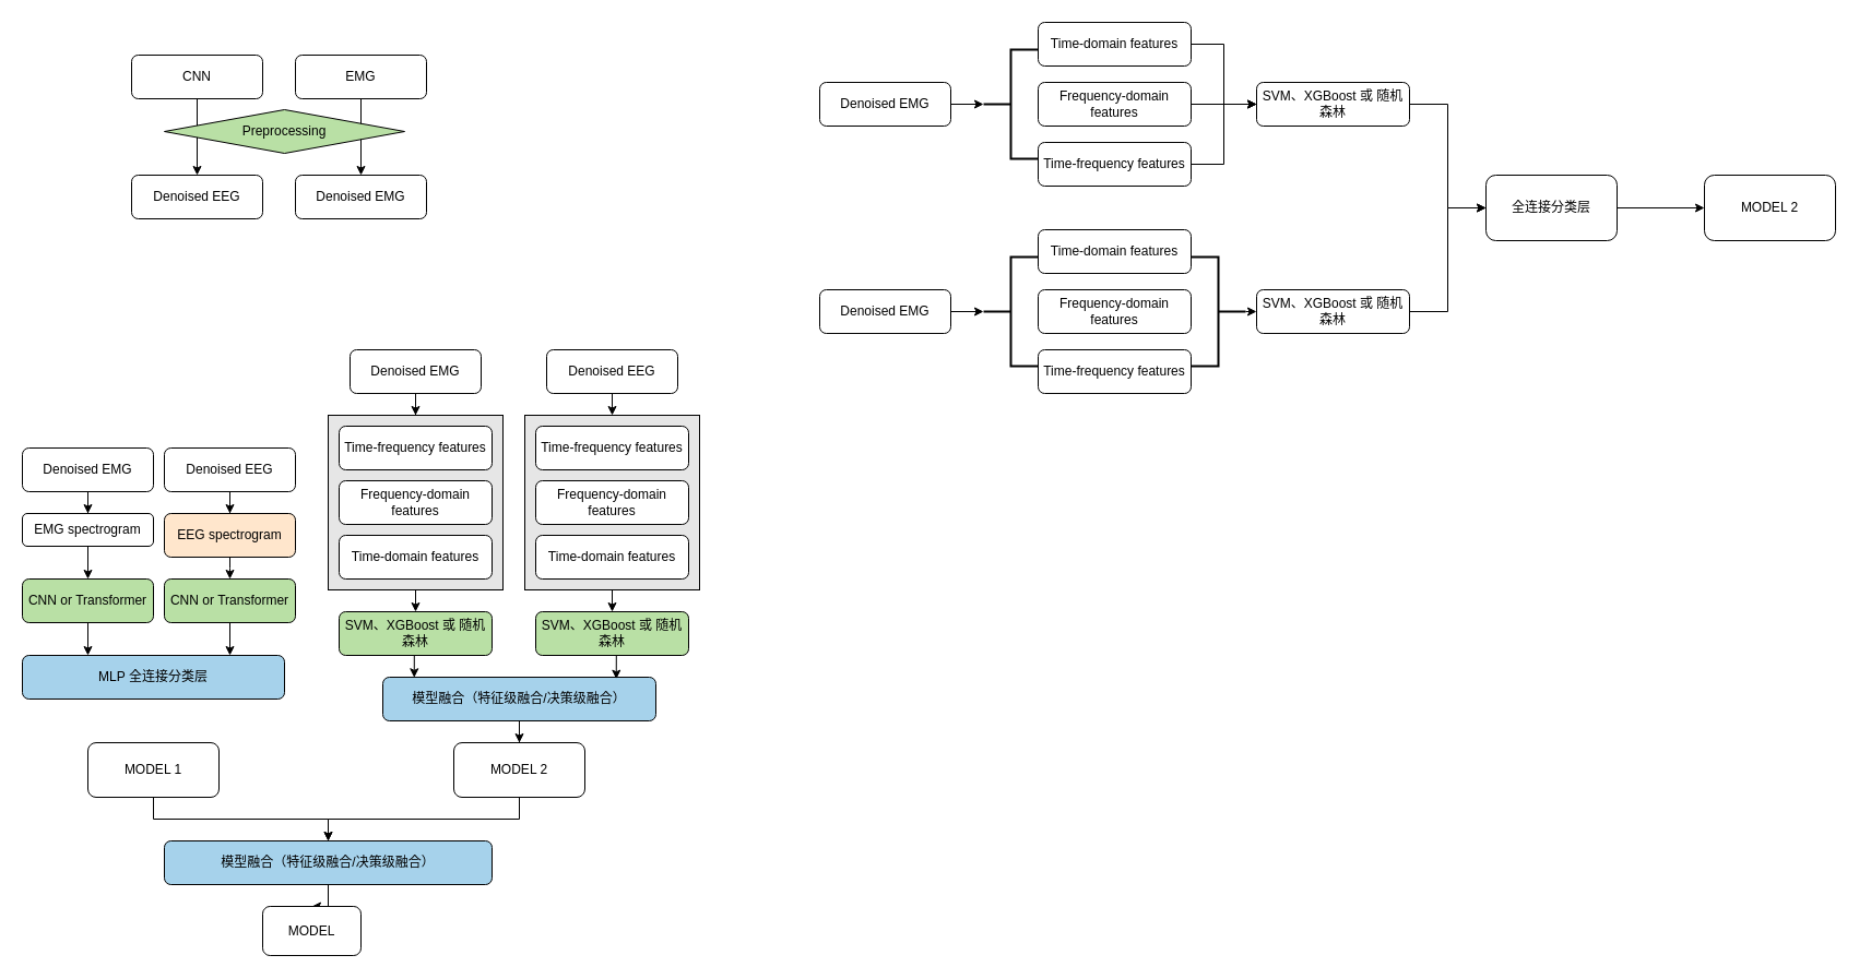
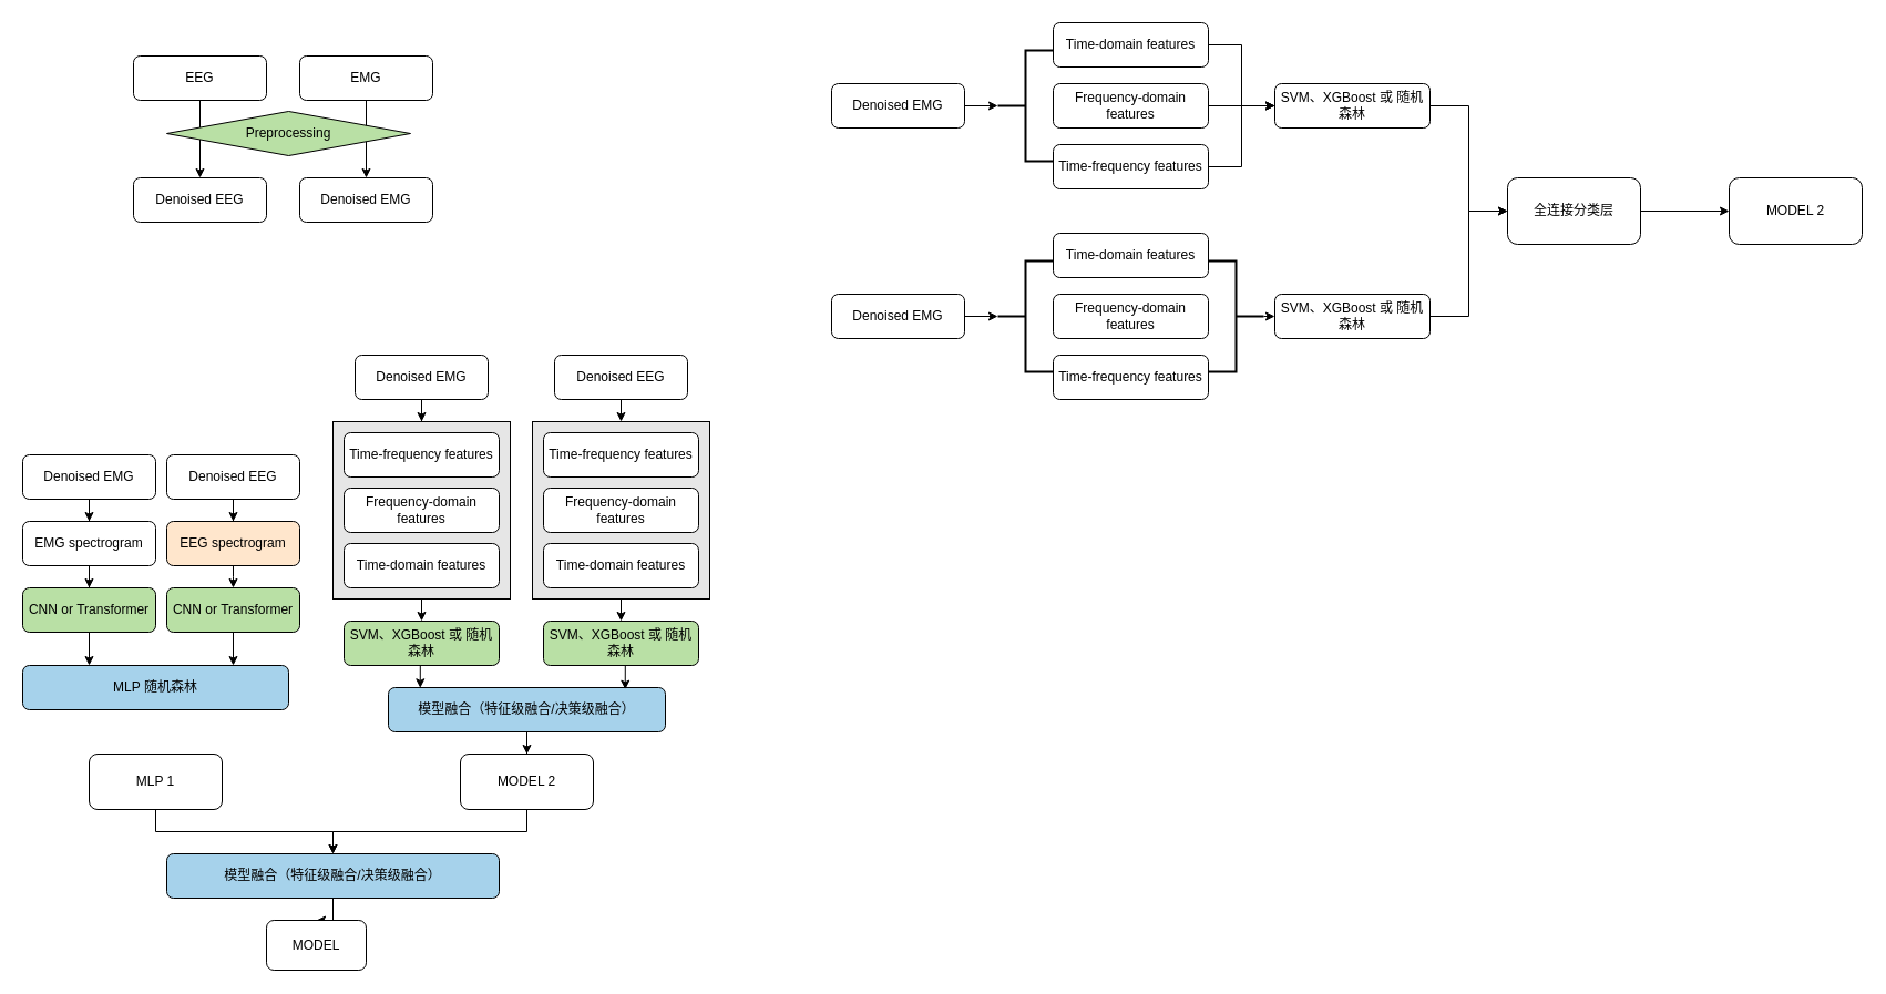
  <mxCell id="0" />
  <mxCell id="1" parent="0" />
  <mxCell id="2" style="edgeStyle=orthogonalEdgeStyle;rounded=0;orthogonalLoop=1;jettySize=auto;html=1;exitX=0.5;exitY=1;exitDx=0;exitDy=0;entryX=0.5;entryY=0;entryDx=0;entryDy=0;" edge="1" parent="1" source="3" target="38"><mxGeometry relative="1" as="geometry" /></mxCell>
  <mxCell id="3" value="" style="whiteSpace=wrap;html=1;aspect=fixed;movable=1;resizable=1;rotatable=1;deletable=1;editable=1;locked=0;connectable=1;fillColor=light-dark(#E6E6E6,var(--ge-dark-color, #121212));" vertex="1" parent="1"><mxGeometry x="300" y="380" width="160" height="160" as="geometry" /></mxCell>
- <mxCell id="4" value="CNN" style="rounded=1;whiteSpace=wrap;html=1;fontSize=12;glass=0;strokeWidth=1;shadow=0;" parent="1" vertex="1"><mxGeometry x="120" y="50" width="120" height="40" as="geometry" /></mxCell>
+ <mxCell id="4" value="EEG" style="rounded=1;whiteSpace=wrap;html=1;fontSize=12;glass=0;strokeWidth=1;shadow=0;" parent="1" vertex="1"><mxGeometry x="120" y="50" width="120" height="40" as="geometry" /></mxCell>
  <mxCell id="5" style="edgeStyle=orthogonalEdgeStyle;rounded=0;orthogonalLoop=1;jettySize=auto;html=1;" edge="1" parent="1" source="4" target="9"><mxGeometry relative="1" as="geometry" /></mxCell>
  <mxCell id="6" value="Denoised EMG" style="rounded=1;whiteSpace=wrap;html=1;fontSize=12;glass=0;strokeWidth=1;shadow=0;" parent="1" vertex="1"><mxGeometry x="270" y="160" width="120" height="40" as="geometry" /></mxCell>
  <mxCell id="7" value="" style="edgeStyle=orthogonalEdgeStyle;rounded=0;orthogonalLoop=1;jettySize=auto;html=1;" edge="1" parent="1" source="8" target="6"><mxGeometry relative="1" as="geometry" /></mxCell>
  <mxCell id="8" value="EMG" style="rounded=1;whiteSpace=wrap;html=1;fontSize=12;glass=0;strokeWidth=1;shadow=0;" vertex="1" parent="1"><mxGeometry x="270" y="50" width="120" height="40" as="geometry" /></mxCell>
  <mxCell id="9" value="Denoised EEG" style="rounded=1;whiteSpace=wrap;html=1;fontSize=12;glass=0;strokeWidth=1;shadow=0;" vertex="1" parent="1"><mxGeometry x="120" y="160" width="120" height="40" as="geometry" /></mxCell>
  <mxCell id="10" value="Denoised EMG" style="rounded=1;whiteSpace=wrap;html=1;fontSize=12;glass=0;strokeWidth=1;shadow=0;" vertex="1" parent="1"><mxGeometry x="750" y="265" width="120" height="40" as="geometry" /></mxCell>
  <mxCell id="11" value="Frequency-domain features" style="rounded=1;whiteSpace=wrap;html=1;fontSize=12;glass=0;strokeWidth=1;shadow=0;" vertex="1" parent="1"><mxGeometry x="950" y="265" width="140" height="40" as="geometry" /></mxCell>
  <mxCell id="12" value="Time-frequency features" style="rounded=1;whiteSpace=wrap;html=1;fontSize=12;glass=0;strokeWidth=1;shadow=0;" vertex="1" parent="1"><mxGeometry x="950" y="320" width="140" height="40" as="geometry" /></mxCell>
  <mxCell id="13" value="Time-domain features" style="rounded=1;whiteSpace=wrap;html=1;fontSize=12;glass=0;strokeWidth=1;shadow=0;" vertex="1" parent="1"><mxGeometry x="950" y="210" width="140" height="40" as="geometry" /></mxCell>
  <mxCell id="14" style="edgeStyle=orthogonalEdgeStyle;rounded=0;orthogonalLoop=1;jettySize=auto;html=1;" edge="1" parent="1" source="15" target="21"><mxGeometry relative="1" as="geometry" /></mxCell>
  <mxCell id="15" value="Denoised EMG" style="rounded=1;whiteSpace=wrap;html=1;fontSize=12;glass=0;strokeWidth=1;shadow=0;" vertex="1" parent="1"><mxGeometry x="20" y="410" width="120" height="40" as="geometry" /></mxCell>
  <mxCell id="16" value="" style="edgeStyle=orthogonalEdgeStyle;rounded=0;orthogonalLoop=1;jettySize=auto;html=1;" edge="1" parent="1" source="17" target="19"><mxGeometry relative="1" as="geometry" /></mxCell>
  <mxCell id="17" value="Denoised EEG" style="rounded=1;whiteSpace=wrap;html=1;fontSize=12;glass=0;strokeWidth=1;shadow=0;" vertex="1" parent="1"><mxGeometry x="150" y="410" width="120" height="40" as="geometry" /></mxCell>
  <mxCell id="18" value="" style="rounded=0;orthogonalLoop=1;jettySize=auto;html=1;" edge="1" parent="1" source="19" target="24"><mxGeometry relative="1" as="geometry"><Array as="points"><mxPoint x="210" y="520" /></Array></mxGeometry></mxCell>
  <mxCell id="19" value="EEG spectrogram" style="rounded=1;whiteSpace=wrap;html=1;fontSize=12;glass=0;strokeWidth=1;shadow=0;fillColor=#ffe6cc;" vertex="1" parent="1"><mxGeometry x="150" y="470" width="120" height="40" as="geometry" /></mxCell>
  <mxCell id="20" value="" style="edgeStyle=orthogonalEdgeStyle;rounded=0;orthogonalLoop=1;jettySize=auto;html=1;" edge="1" parent="1" source="21" target="23"><mxGeometry relative="1" as="geometry" /></mxCell>
- <mxCell id="21" value="EMG spectrogram" style="rounded=1;whiteSpace=wrap;html=1;fontSize=12;glass=0;strokeWidth=1;shadow=0;" vertex="1" parent="1"><mxGeometry x="20" y="470" width="120" height="30" as="geometry" /></mxCell>
+ <mxCell id="21" value="EMG spectrogram" style="rounded=1;whiteSpace=wrap;html=1;fontSize=12;glass=0;strokeWidth=1;shadow=0;" vertex="1" parent="1"><mxGeometry x="20" y="470" width="120" height="40" as="geometry" /></mxCell>
  <mxCell id="22" style="edgeStyle=orthogonalEdgeStyle;rounded=0;orthogonalLoop=1;jettySize=auto;html=1;entryX=0.25;entryY=0;entryDx=0;entryDy=0;" edge="1" parent="1" source="23" target="25"><mxGeometry relative="1" as="geometry" /></mxCell>
  <mxCell id="23" value="CNN or&amp;nbsp;Transformer" style="rounded=1;whiteSpace=wrap;html=1;fontSize=12;glass=0;strokeWidth=1;shadow=0;fillColor=light-dark(#B9E0A5,#000000);" vertex="1" parent="1"><mxGeometry x="20" y="530" width="120" height="40" as="geometry" /></mxCell>
  <mxCell id="24" value="CNN or&amp;nbsp;Transformer" style="rounded=1;whiteSpace=wrap;html=1;fontSize=12;glass=0;strokeWidth=1;shadow=0;fillColor=light-dark(#B9E0A5,#000000);" vertex="1" parent="1"><mxGeometry x="150" y="530" width="120" height="40" as="geometry" /></mxCell>
- <mxCell id="25" value="MLP 全连接分类层" style="whiteSpace=wrap;html=1;rounded=1;glass=0;strokeWidth=1;shadow=0;fillColor=light-dark(#A6D2EB,#000000);" vertex="1" parent="1"><mxGeometry x="20" y="600" width="240" height="40" as="geometry" /></mxCell>
+ <mxCell id="25" value="MLP 随机森林" style="whiteSpace=wrap;html=1;rounded=1;glass=0;strokeWidth=1;shadow=0;fillColor=light-dark(#A6D2EB,#000000);" vertex="1" parent="1"><mxGeometry x="20" y="600" width="240" height="40" as="geometry" /></mxCell>
  <mxCell id="26" style="edgeStyle=orthogonalEdgeStyle;rounded=0;orthogonalLoop=1;jettySize=auto;html=1;" edge="1" parent="1" source="27" target="70"><mxGeometry relative="1" as="geometry" /></mxCell>
- <mxCell id="27" value="MODEL 1" style="whiteSpace=wrap;html=1;rounded=1;glass=0;strokeWidth=1;shadow=0;" vertex="1" parent="1"><mxGeometry x="80" y="680" width="120" height="50" as="geometry" /></mxCell>
+ <mxCell id="27" value="MLP 1" style="whiteSpace=wrap;html=1;rounded=1;glass=0;strokeWidth=1;shadow=0;" vertex="1" parent="1"><mxGeometry x="80" y="680" width="120" height="50" as="geometry" /></mxCell>
  <mxCell id="28" style="edgeStyle=orthogonalEdgeStyle;rounded=0;orthogonalLoop=1;jettySize=auto;html=1;entryX=0;entryY=0.5;entryDx=0;entryDy=0;" edge="1" parent="1" source="29" target="31"><mxGeometry relative="1" as="geometry" /></mxCell>
  <mxCell id="29" value="SVM、XGBoost 或 随机森林" style="rounded=1;whiteSpace=wrap;html=1;fontSize=12;glass=0;strokeWidth=1;shadow=0;" vertex="1" parent="1"><mxGeometry x="1150" y="265" width="140" height="40" as="geometry" /></mxCell>
  <mxCell id="30" value="" style="edgeStyle=orthogonalEdgeStyle;rounded=0;orthogonalLoop=1;jettySize=auto;html=1;" edge="1" parent="1" source="31" target="32"><mxGeometry relative="1" as="geometry" /></mxCell>
  <mxCell id="31" value="全连接分类层" style="rounded=1;whiteSpace=wrap;html=1;" vertex="1" parent="1"><mxGeometry x="1360" y="160" width="120" height="60" as="geometry" /></mxCell>
  <mxCell id="32" value="MODEL 2" style="rounded=1;whiteSpace=wrap;html=1;" vertex="1" parent="1"><mxGeometry x="1560" y="160" width="120" height="60" as="geometry" /></mxCell>
  <mxCell id="33" style="edgeStyle=orthogonalEdgeStyle;rounded=0;orthogonalLoop=1;jettySize=auto;html=1;entryX=0.5;entryY=0;entryDx=0;entryDy=0;" edge="1" parent="1" source="34" target="3"><mxGeometry relative="1" as="geometry" /></mxCell>
  <mxCell id="34" value="Denoised EMG" style="rounded=1;whiteSpace=wrap;html=1;fontSize=12;glass=0;strokeWidth=1;shadow=0;" vertex="1" parent="1"><mxGeometry x="320" y="320" width="120" height="40" as="geometry" /></mxCell>
  <mxCell id="35" value="Time-domain features" style="rounded=1;whiteSpace=wrap;html=1;fontSize=12;glass=0;strokeWidth=1;shadow=0;movable=1;resizable=1;rotatable=1;deletable=1;editable=1;locked=0;connectable=1;" vertex="1" parent="1"><mxGeometry x="310" y="490" width="140" height="40" as="geometry" /></mxCell>
  <mxCell id="36" value="Frequency-domain features" style="rounded=1;whiteSpace=wrap;html=1;fontSize=12;glass=0;strokeWidth=1;shadow=0;movable=1;resizable=1;rotatable=1;deletable=1;editable=1;locked=0;connectable=1;" vertex="1" parent="1"><mxGeometry x="310" y="440" width="140" height="40" as="geometry" /></mxCell>
  <mxCell id="37" value="Time-frequency features" style="rounded=1;whiteSpace=wrap;html=1;fontSize=12;glass=0;strokeWidth=1;shadow=0;movable=1;resizable=1;rotatable=1;deletable=1;editable=1;locked=0;connectable=1;" vertex="1" parent="1"><mxGeometry x="310" y="390" width="140" height="40" as="geometry" /></mxCell>
  <mxCell id="38" value="SVM、XGBoost 或 随机森林" style="rounded=1;whiteSpace=wrap;html=1;fontSize=12;glass=0;strokeWidth=1;shadow=0;fillColor=light-dark(#B9E0A5,#000000);" vertex="1" parent="1"><mxGeometry x="310" y="560" width="140" height="40" as="geometry" /></mxCell>
  <mxCell id="39" value="" style="edgeStyle=orthogonalEdgeStyle;rounded=0;orthogonalLoop=1;jettySize=auto;html=1;" edge="1" parent="1" source="10" target="40"><mxGeometry relative="1" as="geometry"><mxPoint x="870" y="285" as="sourcePoint" /><mxPoint x="950" y="285" as="targetPoint" /><Array as="points" /></mxGeometry></mxCell>
  <mxCell id="40" value="" style="strokeWidth=2;html=1;shape=mxgraph.flowchart.annotation_2;align=left;labelPosition=right;pointerEvents=1;" vertex="1" parent="1"><mxGeometry x="900" y="235" width="50" height="100" as="geometry" /></mxCell>
  <mxCell id="41" value="Denoised EMG" style="rounded=1;whiteSpace=wrap;html=1;fontSize=12;glass=0;strokeWidth=1;shadow=0;" vertex="1" parent="1"><mxGeometry x="750" y="75" width="120" height="40" as="geometry" /></mxCell>
  <mxCell id="42" value="" style="edgeStyle=orthogonalEdgeStyle;rounded=0;orthogonalLoop=1;jettySize=auto;html=1;" edge="1" parent="1" source="43" target="49"><mxGeometry relative="1" as="geometry" /></mxCell>
  <mxCell id="43" value="Frequency-domain features" style="rounded=1;whiteSpace=wrap;html=1;fontSize=12;glass=0;strokeWidth=1;shadow=0;" vertex="1" parent="1"><mxGeometry x="950" y="75" width="140" height="40" as="geometry" /></mxCell>
  <mxCell id="44" style="edgeStyle=orthogonalEdgeStyle;rounded=0;orthogonalLoop=1;jettySize=auto;html=1;entryX=0;entryY=0.5;entryDx=0;entryDy=0;" edge="1" parent="1" source="45" target="49"><mxGeometry relative="1" as="geometry" /></mxCell>
  <mxCell id="45" value="Time-frequency features" style="rounded=1;whiteSpace=wrap;html=1;fontSize=12;glass=0;strokeWidth=1;shadow=0;" vertex="1" parent="1"><mxGeometry x="950" y="130" width="140" height="40" as="geometry" /></mxCell>
  <mxCell id="46" style="edgeStyle=orthogonalEdgeStyle;rounded=0;orthogonalLoop=1;jettySize=auto;html=1;entryX=0;entryY=0.5;entryDx=0;entryDy=0;" edge="1" parent="1" source="47" target="49"><mxGeometry relative="1" as="geometry" /></mxCell>
  <mxCell id="47" value="Time-domain features" style="rounded=1;whiteSpace=wrap;html=1;fontSize=12;glass=0;strokeWidth=1;shadow=0;" vertex="1" parent="1"><mxGeometry x="950" y="20" width="140" height="40" as="geometry" /></mxCell>
  <mxCell id="48" style="edgeStyle=orthogonalEdgeStyle;rounded=0;orthogonalLoop=1;jettySize=auto;html=1;entryX=0;entryY=0.5;entryDx=0;entryDy=0;" edge="1" parent="1" source="49" target="31"><mxGeometry relative="1" as="geometry" /></mxCell>
  <mxCell id="49" value="SVM、XGBoost 或 随机森林" style="rounded=1;whiteSpace=wrap;html=1;fontSize=12;glass=0;strokeWidth=1;shadow=0;" vertex="1" parent="1"><mxGeometry x="1150" y="75" width="140" height="40" as="geometry" /></mxCell>
  <mxCell id="50" value="" style="edgeStyle=orthogonalEdgeStyle;rounded=0;orthogonalLoop=1;jettySize=auto;html=1;" edge="1" parent="1" source="41" target="51"><mxGeometry relative="1" as="geometry"><mxPoint x="870" y="95" as="sourcePoint" /><mxPoint x="950" y="95" as="targetPoint" /><Array as="points" /></mxGeometry></mxCell>
  <mxCell id="51" value="" style="strokeWidth=2;html=1;shape=mxgraph.flowchart.annotation_2;align=left;labelPosition=right;pointerEvents=1;" vertex="1" parent="1"><mxGeometry x="900" y="45" width="50" height="100" as="geometry" /></mxCell>
  <mxCell id="52" style="edgeStyle=orthogonalEdgeStyle;rounded=0;orthogonalLoop=1;jettySize=auto;html=1;exitX=0;exitY=0.5;exitDx=0;exitDy=0;exitPerimeter=0;entryX=0;entryY=0.5;entryDx=0;entryDy=0;" edge="1" parent="1" source="53" target="29"><mxGeometry relative="1" as="geometry" /></mxCell>
  <mxCell id="53" value="" style="strokeWidth=2;html=1;shape=mxgraph.flowchart.annotation_2;align=left;labelPosition=right;pointerEvents=1;direction=west;" vertex="1" parent="1"><mxGeometry x="1090" y="235" width="50" height="100" as="geometry" /></mxCell>
  <mxCell id="54" style="edgeStyle=orthogonalEdgeStyle;rounded=0;orthogonalLoop=1;jettySize=auto;html=1;exitX=0.5;exitY=1;exitDx=0;exitDy=0;entryX=0.5;entryY=0;entryDx=0;entryDy=0;" edge="1" parent="1" source="55" target="61"><mxGeometry relative="1" as="geometry" /></mxCell>
  <mxCell id="55" value="" style="whiteSpace=wrap;html=1;aspect=fixed;movable=1;resizable=1;rotatable=1;deletable=1;editable=1;locked=0;connectable=1;fillColor=light-dark(#E6E6E6,#000000);" vertex="1" parent="1"><mxGeometry x="480" y="380" width="160" height="160" as="geometry" /></mxCell>
  <mxCell id="56" style="edgeStyle=orthogonalEdgeStyle;rounded=0;orthogonalLoop=1;jettySize=auto;html=1;exitX=0.5;exitY=1;exitDx=0;exitDy=0;entryX=0.5;entryY=0;entryDx=0;entryDy=0;" edge="1" parent="1" source="57" target="55"><mxGeometry relative="1" as="geometry" /></mxCell>
  <mxCell id="57" value="Denoised EEG" style="rounded=1;whiteSpace=wrap;html=1;fontSize=12;glass=0;strokeWidth=1;shadow=0;" vertex="1" parent="1"><mxGeometry x="500" y="320" width="120" height="40" as="geometry" /></mxCell>
  <mxCell id="58" value="Time-domain features" style="rounded=1;whiteSpace=wrap;html=1;fontSize=12;glass=0;strokeWidth=1;shadow=0;movable=1;resizable=1;rotatable=1;deletable=1;editable=1;locked=0;connectable=1;" vertex="1" parent="1"><mxGeometry x="490" y="490" width="140" height="40" as="geometry" /></mxCell>
  <mxCell id="59" value="Frequency-domain features" style="rounded=1;whiteSpace=wrap;html=1;fontSize=12;glass=0;strokeWidth=1;shadow=0;movable=1;resizable=1;rotatable=1;deletable=1;editable=1;locked=0;connectable=1;" vertex="1" parent="1"><mxGeometry x="490" y="440" width="140" height="40" as="geometry" /></mxCell>
  <mxCell id="60" value="Time-frequency features" style="rounded=1;whiteSpace=wrap;html=1;fontSize=12;glass=0;strokeWidth=1;shadow=0;movable=1;resizable=1;rotatable=1;deletable=1;editable=1;locked=0;connectable=1;" vertex="1" parent="1"><mxGeometry x="490" y="390" width="140" height="40" as="geometry" /></mxCell>
  <mxCell id="61" value="SVM、XGBoost 或 随机森林" style="rounded=1;whiteSpace=wrap;html=1;fontSize=12;glass=0;strokeWidth=1;shadow=0;fillColor=light-dark(#B9E0A5,#000000);" vertex="1" parent="1"><mxGeometry x="490" y="560" width="140" height="40" as="geometry" /></mxCell>
  <mxCell id="62" style="edgeStyle=orthogonalEdgeStyle;rounded=0;orthogonalLoop=1;jettySize=auto;html=1;entryX=0.5;entryY=0;entryDx=0;entryDy=0;" edge="1" parent="1" source="63" target="68"><mxGeometry relative="1" as="geometry" /></mxCell>
  <mxCell id="63" value="模型融合（特征级融合/决策级融合）" style="rounded=1;whiteSpace=wrap;html=1;fillColor=light-dark(#A6D2EB,#000000);" vertex="1" parent="1"><mxGeometry x="350" y="620" width="250" height="40" as="geometry" /></mxCell>
  <mxCell id="64" style="edgeStyle=orthogonalEdgeStyle;rounded=0;orthogonalLoop=1;jettySize=auto;html=1;exitX=0.5;exitY=1;exitDx=0;exitDy=0;entryX=0.855;entryY=0.042;entryDx=0;entryDy=0;entryPerimeter=0;" edge="1" parent="1" source="61" target="63"><mxGeometry relative="1" as="geometry"><mxPoint x="562" y="630" as="targetPoint" /></mxGeometry></mxCell>
  <mxCell id="65" style="edgeStyle=orthogonalEdgeStyle;rounded=0;orthogonalLoop=1;jettySize=auto;html=1;exitX=0.5;exitY=1;exitDx=0;exitDy=0;entryX=0.115;entryY=0.007;entryDx=0;entryDy=0;entryPerimeter=0;" edge="1" parent="1" source="38" target="63"><mxGeometry relative="1" as="geometry"><mxPoint x="380" y="610" as="targetPoint" /></mxGeometry></mxCell>
  <mxCell id="66" style="edgeStyle=orthogonalEdgeStyle;rounded=0;orthogonalLoop=1;jettySize=auto;html=1;exitX=0.5;exitY=1;exitDx=0;exitDy=0;" edge="1" parent="1" source="24"><mxGeometry relative="1" as="geometry"><mxPoint x="210" y="600" as="targetPoint" /></mxGeometry></mxCell>
  <mxCell id="67" style="edgeStyle=orthogonalEdgeStyle;rounded=0;orthogonalLoop=1;jettySize=auto;html=1;entryX=0.5;entryY=0;entryDx=0;entryDy=0;" edge="1" parent="1" source="68" target="70"><mxGeometry relative="1" as="geometry" /></mxCell>
  <mxCell id="68" value="MODEL 2" style="whiteSpace=wrap;html=1;rounded=1;glass=0;strokeWidth=1;shadow=0;" vertex="1" parent="1"><mxGeometry x="415" y="680" width="120" height="50" as="geometry" /></mxCell>
  <mxCell id="69" value="" style="edgeStyle=orthogonalEdgeStyle;rounded=0;orthogonalLoop=1;jettySize=auto;html=1;" edge="1" parent="1" source="70" target="72"><mxGeometry relative="1" as="geometry" /></mxCell>
  <mxCell id="70" value="模型融合（特征级融合/决策级融合）" style="rounded=1;whiteSpace=wrap;html=1;fillColor=light-dark(#A6D2EB,#000000);" vertex="1" parent="1"><mxGeometry x="150" y="770" width="300" height="40" as="geometry" /></mxCell>
  <mxCell id="71" value="Preprocessing" style="rhombus;whiteSpace=wrap;html=1;fillColor=light-dark(#B9E0A5,var(--ge-dark-color, #121212));" vertex="1" parent="1"><mxGeometry x="150" y="100" width="220" height="40" as="geometry" /></mxCell>
  <mxCell id="72" value="MODEL" style="whiteSpace=wrap;html=1;fillColor=light-dark(#FFFFFF,#000000);rounded=1;" vertex="1" parent="1"><mxGeometry x="240" y="830" width="90" height="45" as="geometry" /></mxCell>
